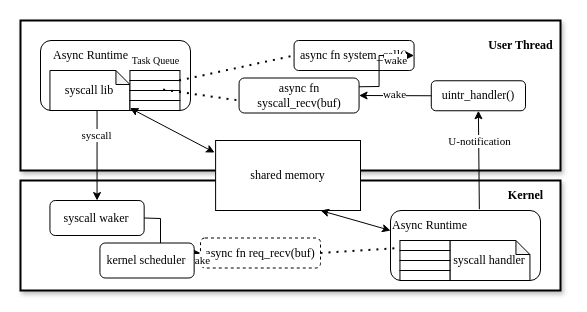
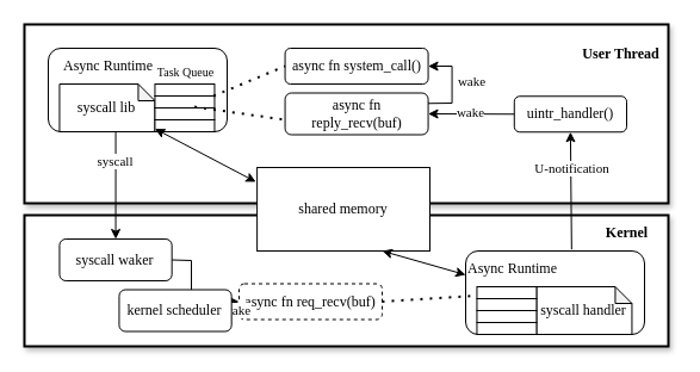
  <mxCell id="0" />
  <mxCell id="1" parent="0" />
  <mxCell id="2" value="" style="rounded=0;whiteSpace=wrap;html=1;strokeWidth=2;container=0;shadow=1;" vertex="1" parent="1"><mxGeometry x="20" y="20" width="540" height="150" as="geometry" /></mxCell>
  <mxCell id="3" value="&lt;font face=&quot;Times New Roman&quot;&gt;&lt;b&gt;User Thread&lt;/b&gt;&lt;/font&gt;" style="text;html=1;align=center;verticalAlign=middle;resizable=0;points=[];autosize=1;strokeColor=none;fillColor=none;" vertex="1" parent="1"><mxGeometry x="475" y="30.25" width="90" height="30" as="geometry" /></mxCell>
  <mxCell id="4" value="" style="rounded=0;whiteSpace=wrap;html=1;strokeWidth=2;container=0;shadow=1;" vertex="1" parent="1"><mxGeometry x="20" y="180" width="540" height="110" as="geometry" /></mxCell>
  <mxCell id="5" value="&lt;font face=&quot;Times New Roman&quot;&gt;&lt;b&gt;Kernel&lt;/b&gt;&lt;/font&gt;" style="text;html=1;align=center;verticalAlign=middle;resizable=0;points=[];autosize=1;strokeColor=none;fillColor=none;" vertex="1" parent="1"><mxGeometry x="495" y="180" width="60" height="30" as="geometry" /></mxCell>
- <mxCell id="6" value="&lt;font face=&quot;Times New Roman&quot;&gt;async fn system_call()&lt;/font&gt;" style="rounded=1;whiteSpace=wrap;html=1;" vertex="1" parent="1"><mxGeometry x="293.57" y="40" width="120" height="30" as="geometry" /></mxCell>
+ <mxCell id="6" value="&lt;font face=&quot;Times New Roman&quot;&gt;async fn system_call()&lt;/font&gt;" style="rounded=1;whiteSpace=wrap;html=1;" vertex="1" parent="1"><mxGeometry x="238.57" y="40" width="120" height="30" as="geometry" /></mxCell>
  <mxCell id="7" value="" style="rounded=1;whiteSpace=wrap;html=1;" vertex="1" parent="1"><mxGeometry x="40" y="40" width="150" height="70" as="geometry" /></mxCell>
- <mxCell id="8" value="&lt;font face=&quot;Times New Roman&quot;&gt;async fn syscall_recv(buf)&lt;/font&gt;" style="rounded=1;whiteSpace=wrap;html=1;" vertex="1" parent="1"><mxGeometry x="238.57" y="77.5" width="120" height="35" as="geometry" /></mxCell>
+ <mxCell id="8" value="&lt;font face=&quot;Times New Roman&quot;&gt;async fn reply_recv(buf)&lt;/font&gt;" style="rounded=1;whiteSpace=wrap;html=1;" vertex="1" parent="1"><mxGeometry x="238.57" y="77.5" width="120" height="35" as="geometry" /></mxCell>
  <mxCell id="9" value="&lt;font face=&quot;Times New Roman&quot;&gt;Async Runtime&lt;/font&gt;" style="text;html=1;align=center;verticalAlign=middle;resizable=0;points=[];autosize=1;strokeColor=none;fillColor=none;" vertex="1" parent="1"><mxGeometry x="40" y="40" width="100" height="30" as="geometry" /></mxCell>
  <mxCell id="10" value="&lt;font face=&quot;Times New Roman&quot;&gt;uintr_handler()&lt;/font&gt;" style="rounded=1;whiteSpace=wrap;html=1;" vertex="1" parent="1"><mxGeometry x="430.79" y="80.25" width="94.21" height="30" as="geometry" /></mxCell>
  <mxCell id="11" value="&lt;font face=&quot;Times New Roman&quot;&gt;syscall waker&lt;/font&gt;" style="rounded=1;whiteSpace=wrap;html=1;" vertex="1" parent="1"><mxGeometry x="49.45" y="200" width="94.21" height="35" as="geometry" /></mxCell>
  <mxCell id="12" value="" style="endArrow=classic;html=1;rounded=0;exitX=0.377;exitY=1.005;exitDx=0;exitDy=0;exitPerimeter=0;entryX=0.5;entryY=0;entryDx=0;entryDy=0;" edge="1" parent="1" source="7" target="11"><mxGeometry width="50" height="50" relative="1" as="geometry"><mxPoint x="310" y="240" as="sourcePoint" /><mxPoint x="127" y="220" as="targetPoint" /></mxGeometry></mxCell>
  <mxCell id="13" value="&lt;font face=&quot;Times New Roman&quot;&gt;syscall&lt;/font&gt;" style="edgeLabel;html=1;align=center;verticalAlign=middle;resizable=0;points=[];" vertex="1" connectable="0" parent="12"><mxGeometry x="-0.468" y="-1" relative="1" as="geometry"><mxPoint as="offset" /></mxGeometry></mxCell>
  <mxCell id="14" value="&lt;font face=&quot;Times New Roman&quot;&gt;async fn req_recv(buf)&lt;/font&gt;" style="rounded=1;whiteSpace=wrap;html=1;dashed=1;" vertex="1" parent="1"><mxGeometry x="200" y="237.5" width="120" height="30" as="geometry" /></mxCell>
  <mxCell id="15" value="&lt;font face=&quot;Times New Roman&quot;&gt;syscall lib&lt;/font&gt;" style="shape=note;whiteSpace=wrap;html=1;backgroundOutline=1;darkOpacity=0.05;size=14;" vertex="1" parent="1"><mxGeometry x="49.45" y="70" width="80" height="40" as="geometry" /></mxCell>
  <mxCell id="16" value="" style="rounded=0;whiteSpace=wrap;html=1;" vertex="1" parent="1"><mxGeometry x="129.45" y="70" width="50" height="10" as="geometry" /></mxCell>
  <mxCell id="17" value="" style="rounded=0;whiteSpace=wrap;html=1;" vertex="1" parent="1"><mxGeometry x="129.45" y="80" width="50" height="10" as="geometry" /></mxCell>
  <mxCell id="18" value="" style="rounded=0;whiteSpace=wrap;html=1;" vertex="1" parent="1"><mxGeometry x="129.45" y="90" width="50" height="10" as="geometry" /></mxCell>
  <mxCell id="19" value="" style="rounded=0;whiteSpace=wrap;html=1;" vertex="1" parent="1"><mxGeometry x="129.45" y="100" width="50" height="10" as="geometry" /></mxCell>
  <mxCell id="20" value="&lt;font style=&quot;font-size: 10px;&quot; face=&quot;Times New Roman&quot;&gt;Task Queue&lt;/font&gt;" style="text;html=1;align=center;verticalAlign=middle;resizable=0;points=[];autosize=1;strokeColor=none;fillColor=none;" vertex="1" parent="1"><mxGeometry x="120" y="45" width="70" height="30" as="geometry" /></mxCell>
  <mxCell id="21" value="" style="rounded=1;whiteSpace=wrap;html=1;" vertex="1" parent="1"><mxGeometry x="390" y="210" width="150" height="70" as="geometry" /></mxCell>
  <mxCell id="22" value="&lt;font face=&quot;Times New Roman&quot;&gt;Async Runtime&lt;/font&gt;" style="text;html=1;align=center;verticalAlign=middle;resizable=0;points=[];autosize=1;strokeColor=none;fillColor=none;" vertex="1" parent="1"><mxGeometry x="379.45" y="210" width="100" height="30" as="geometry" /></mxCell>
  <mxCell id="23" value="&lt;font face=&quot;Times New Roman&quot;&gt;syscall handler&lt;/font&gt;" style="shape=note;whiteSpace=wrap;html=1;backgroundOutline=1;darkOpacity=0.05;size=14;" vertex="1" parent="1"><mxGeometry x="449.45" y="240" width="80" height="40" as="geometry" /></mxCell>
  <mxCell id="24" value="" style="rounded=0;whiteSpace=wrap;html=1;" vertex="1" parent="1"><mxGeometry x="399.45" y="240" width="50" height="10" as="geometry" /></mxCell>
  <mxCell id="25" value="" style="rounded=0;whiteSpace=wrap;html=1;" vertex="1" parent="1"><mxGeometry x="399.45" y="250" width="50" height="10" as="geometry" /></mxCell>
  <mxCell id="26" value="" style="rounded=0;whiteSpace=wrap;html=1;" vertex="1" parent="1"><mxGeometry x="399.45" y="260" width="50" height="10" as="geometry" /></mxCell>
  <mxCell id="27" value="" style="rounded=0;whiteSpace=wrap;html=1;" vertex="1" parent="1"><mxGeometry x="399.45" y="270" width="50" height="10" as="geometry" /></mxCell>
  <mxCell id="28" value="" style="endArrow=classic;html=1;rounded=0;exitX=0.994;exitY=-0.043;exitDx=0;exitDy=0;exitPerimeter=0;entryX=0.5;entryY=1;entryDx=0;entryDy=0;" edge="1" parent="1" source="22" target="10"><mxGeometry width="50" height="50" relative="1" as="geometry"><mxPoint x="310" y="190" as="sourcePoint" /><mxPoint x="360" y="140" as="targetPoint" /></mxGeometry></mxCell>
  <mxCell id="29" value="&lt;font face=&quot;Times New Roman&quot;&gt;U-notification&lt;/font&gt;" style="edgeLabel;html=1;align=center;verticalAlign=middle;resizable=0;points=[];" vertex="1" connectable="0" parent="28"><mxGeometry x="0.373" relative="1" as="geometry"><mxPoint as="offset" /></mxGeometry></mxCell>
  <mxCell id="30" value="" style="endArrow=none;dashed=1;html=1;dashPattern=1 3;strokeWidth=2;rounded=0;entryX=0;entryY=0.5;entryDx=0;entryDy=0;" edge="1" parent="1" target="6"><mxGeometry width="50" height="50" relative="1" as="geometry"><mxPoint x="178.57" y="80" as="sourcePoint" /><mxPoint x="358.57" y="120" as="targetPoint" /></mxGeometry></mxCell>
  <mxCell id="31" value="" style="endArrow=none;dashed=1;html=1;dashPattern=1 3;strokeWidth=2;rounded=0;exitX=0.664;exitY=-0.089;exitDx=0;exitDy=0;exitPerimeter=0;" edge="1" parent="1" source="18"><mxGeometry width="50" height="50" relative="1" as="geometry"><mxPoint x="308.57" y="170" as="sourcePoint" /><mxPoint x="238.57" y="100" as="targetPoint" /></mxGeometry></mxCell>
  <mxCell id="32" value="" style="endArrow=none;dashed=1;html=1;dashPattern=1 3;strokeWidth=2;rounded=0;exitX=1;exitY=0.5;exitDx=0;exitDy=0;entryX=0;entryY=0.75;entryDx=0;entryDy=0;" edge="1" parent="1" source="14" target="24"><mxGeometry width="50" height="50" relative="1" as="geometry"><mxPoint x="339.45" y="247.5" as="sourcePoint" /><mxPoint x="379.45" y="147.5" as="targetPoint" /></mxGeometry></mxCell>
  <mxCell id="33" value="" style="endArrow=classic;html=1;rounded=0;exitX=0;exitY=0.5;exitDx=0;exitDy=0;entryX=1;entryY=0.5;entryDx=0;entryDy=0;" edge="1" parent="1" source="10" target="8"><mxGeometry width="50" height="50" relative="1" as="geometry"><mxPoint x="308.57" y="170" as="sourcePoint" /><mxPoint x="358.57" y="120" as="targetPoint" /></mxGeometry></mxCell>
  <mxCell id="34" value="&lt;font face=&quot;Times New Roman&quot;&gt;wake&lt;/font&gt;" style="edgeLabel;html=1;align=center;verticalAlign=middle;resizable=0;points=[];" vertex="1" connectable="0" parent="33"><mxGeometry x="0.019" y="-2" relative="1" as="geometry"><mxPoint as="offset" /></mxGeometry></mxCell>
  <mxCell id="35" value="" style="endArrow=classic;html=1;rounded=0;exitX=1;exitY=0.5;exitDx=0;exitDy=0;entryX=0;entryY=0.5;entryDx=0;entryDy=0;" edge="1" parent="1" source="11" target="14"><mxGeometry width="50" height="50" relative="1" as="geometry"><mxPoint x="310" y="202.5" as="sourcePoint" /><mxPoint x="360" y="152.5" as="targetPoint" /><Array as="points"><mxPoint x="160" y="218" /><mxPoint x="160" y="253" /><mxPoint x="180" y="252.5" /></Array></mxGeometry></mxCell>
  <mxCell id="36" value="" style="endArrow=classic;html=1;rounded=0;exitX=1;exitY=0.25;exitDx=0;exitDy=0;entryX=1;entryY=0.5;entryDx=0;entryDy=0;" edge="1" parent="1" source="8" target="6"><mxGeometry width="50" height="50" relative="1" as="geometry"><mxPoint x="308.57" y="170" as="sourcePoint" /><mxPoint x="358.57" y="120" as="targetPoint" /><Array as="points"><mxPoint x="378.57" y="86" /><mxPoint x="378.57" y="55" /></Array></mxGeometry></mxCell>
  <mxCell id="37" value="&lt;font face=&quot;Times New Roman&quot;&gt;wake&lt;/font&gt;" style="edgeLabel;html=1;align=center;verticalAlign=middle;resizable=0;points=[];" vertex="1" connectable="0" parent="36"><mxGeometry x="0.099" relative="1" as="geometry"><mxPoint x="16" as="offset" /></mxGeometry></mxCell>
  <mxCell id="38" value="&lt;font face=&quot;Times New Roman&quot;&gt;shared memory&lt;/font&gt;" style="rounded=0;whiteSpace=wrap;html=1;" vertex="1" parent="1"><mxGeometry x="215.1" y="140" width="144.9" height="70" as="geometry" /></mxCell>
  <mxCell id="39" value="" style="endArrow=classic;startArrow=classic;html=1;rounded=0;exitX=0;exitY=0.75;exitDx=0;exitDy=0;entryX=-0.007;entryY=0.172;entryDx=0;entryDy=0;entryPerimeter=0;" edge="1" parent="1" source="19" target="38"><mxGeometry width="50" height="50" relative="1" as="geometry"><mxPoint x="240" y="240" as="sourcePoint" /><mxPoint x="290" y="190" as="targetPoint" /></mxGeometry></mxCell>
  <mxCell id="40" value="" style="endArrow=classic;startArrow=classic;html=1;rounded=0;exitX=0.106;exitY=0.667;exitDx=0;exitDy=0;exitPerimeter=0;" edge="1" parent="1" source="22"><mxGeometry width="50" height="50" relative="1" as="geometry"><mxPoint x="139" y="118" as="sourcePoint" /><mxPoint x="320" y="210" as="targetPoint" /></mxGeometry></mxCell>
  <mxCell id="41" value="" style="edgeStyle=orthogonalEdgeStyle;rounded=0;orthogonalLoop=1;jettySize=auto;html=1;" edge="1" parent="1" source="43" target="14"><mxGeometry relative="1" as="geometry"><Array as="points"><mxPoint x="160" y="260" /><mxPoint x="160" y="253" /></Array></mxGeometry></mxCell>
  <mxCell id="42" value="&lt;font face=&quot;Times New Roman&quot;&gt;wake&lt;/font&gt;" style="edgeLabel;html=1;align=center;verticalAlign=middle;resizable=0;points=[];" vertex="1" connectable="0" parent="41"><mxGeometry x="0.247" y="1" relative="1" as="geometry"><mxPoint as="offset" /></mxGeometry></mxCell>
  <mxCell id="43" value="&lt;font face=&quot;Times New Roman&quot;&gt;kernel scheduler&lt;/font&gt;" style="rounded=1;whiteSpace=wrap;html=1;" vertex="1" parent="1"><mxGeometry x="99.45" y="242.5" width="94.21" height="35" as="geometry" /></mxCell>
